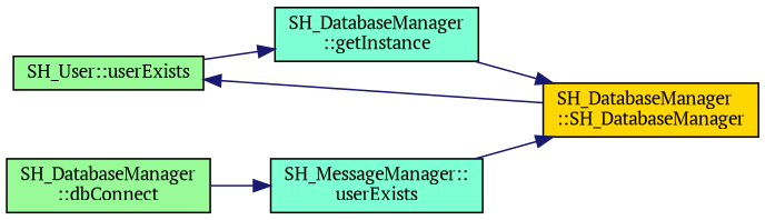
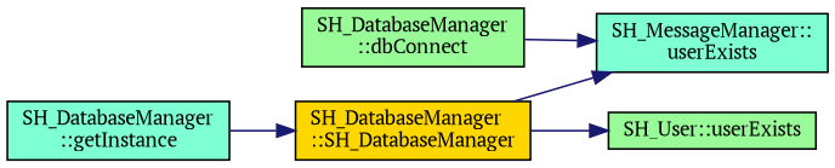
  digraph {
    fontname="PT Serif"
    rankdir=LR
    node [color=black fillcolor=palegreen fontname="PT Serif" fontsize=11 shape=record style=filled]
    edge [color=midnightblue fontname="PT Serif" fontsize=11 labelfontname=Verdana labelfontsize=11 style=solid]
    n1 [fontcolor=black height=0.2 label="SH_User::userExists" width=0.4]
    n2 [fillcolor=aquamarine height=0.2 label="SH_DatabaseManager\l::getInstance" width=0.4]
    n3 [fillcolor=gold height=0.2 label="SH_DatabaseManager\l::SH_DatabaseManager" width=0.4]
    n4 [fillcolor=aquamarine height=0.2 label="SH_MessageManager::\luserExists" width=0.4]
    n5 [height=0.2 label="SH_DatabaseManager\l::dbConnect" width=0.4]
-   n1 -> n2
    n2 -> n3
    n3 -> n1
-   n4 -> n3
+   n3 -> n4
    n5 -> n4
  }
